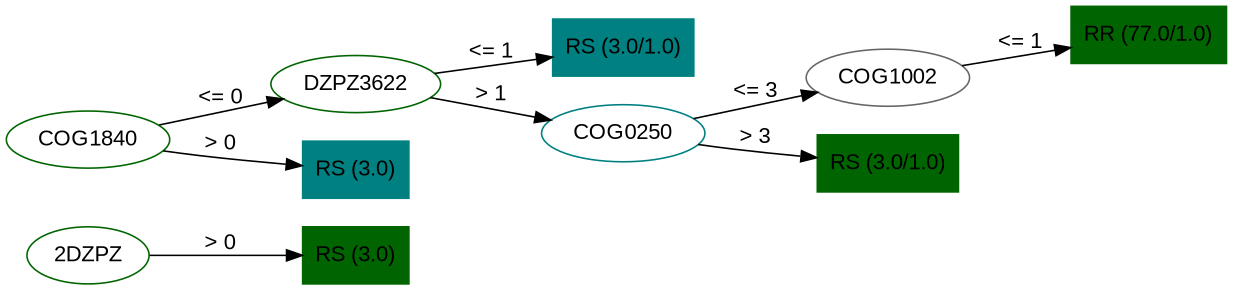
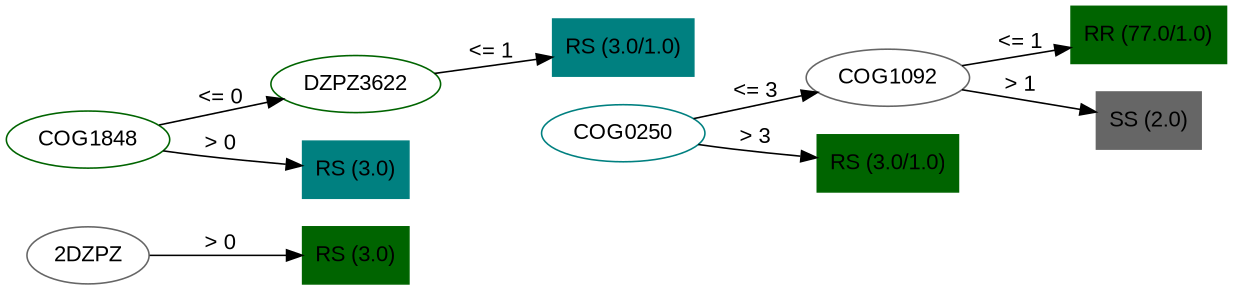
  digraph {
    fontname="Liberation Sans"
    rankdir=LR
    node [color=darkgreen fontname="Liberation Sans" shape=box style=filled]
    edge [fontname="Liberation Sans"]
-   n1 [label="2DZPZ" shape="" style=""]
+   n1 [color=gray40 label="2DZPZ" shape="" style=""]
    n2 [label="RS (3.0)"]
-   n3 [label=COG1840 shape="" style=""]
+   n3 [label=COG1848 shape="" style=""]
    n4 [label=DZPZ3622 shape="" style=""]
    n5 [color=teal label="RS (3.0)"]
    n6 [color=teal label="RS (3.0/1.0)"]
    n7 [color=teal label=COG0250 shape="" style=""]
-   n8 [color=gray40 label=COG1002 shape="" style=""]
+   n8 [color=gray40 label=COG1092 shape="" style=""]
    n9 [label="RS (3.0/1.0)"]
    n10 [label="RR (77.0/1.0)"]
+   n11 [color=gray40 label="SS (2.0)"]
    n1 -> n2 [label="> 0"]
    n3 -> n4 [label="<= 0"]
    n3 -> n5 [label="> 0"]
    n4 -> n6 [label="<= 1"]
-   n4 -> n7 [label="> 1"]
    n7 -> n8 [label="<= 3"]
    n7 -> n9 [label="> 3"]
    n8 -> n10 [label="<= 1"]
+   n8 -> n11 [label="> 1"]
  }
